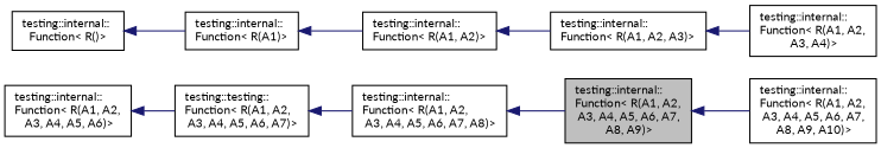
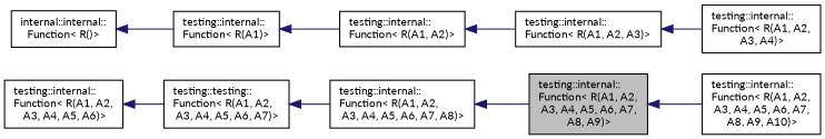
  digraph {
    fontname=Lato
    rankdir=LR
    node [color=black fillcolor=white fontname=Lato fontsize=10 shape=record style=filled]
    edge [color=midnightblue dir=back fontname=Lato fontsize=10 labelfontname=Helvetica labelfontsize=10 style=solid]
    n1 [fillcolor=grey75 fontcolor=black height=0.2 label="testing::internal::\lFunction\< R(A1, A2,\l A3, A4, A5, A6, A7,\l A8, A9)\>" width=0.4]
    n2 [height=0.2 label="testing::internal::\lFunction\< R(A1, A2,\l A3, A4, A5, A6, A7,\l A8, A9, A10)\>" width=0.4]
    n3 [height=0.2 label="testing::internal::\lFunction\< R(A1, A2,\l A3, A4, A5, A6, A7, A8)\>" width=0.4]
    n4 [height=0.2 label="testing::testing::\lFunction\< R(A1, A2,\l A3, A4, A5, A6, A7)\>" width=0.4]
    n5 [height=0.2 label="testing::internal::\lFunction\< R(A1, A2,\l A3, A4, A5, A6)\>" width=0.4]
    n6 [height=0.2 label="testing::internal::\lFunction\< R(A1, A2,\l A3, A4)\>" width=0.4]
    n7 [height=0.2 label="testing::internal::\lFunction\< R(A1, A2, A3)\>" width=0.4]
    n8 [height=0.2 label="testing::internal::\lFunction\< R(A1, A2)\>" width=0.4]
    n9 [height=0.2 label="testing::internal::\lFunction\< R(A1)\>" width=0.4]
-   n10 [height=0.2 label="testing::internal::\lFunction\< R()\>" width=0.4]
+   n10 [height=0.2 label="internal::internal::\lFunction\< R()\>" width=0.4]
    n1 -> n2
    n3 -> n1
    n4 -> n3
    n5 -> n4
    n7 -> n6
    n8 -> n7
    n9 -> n8
    n10 -> n9
  }
